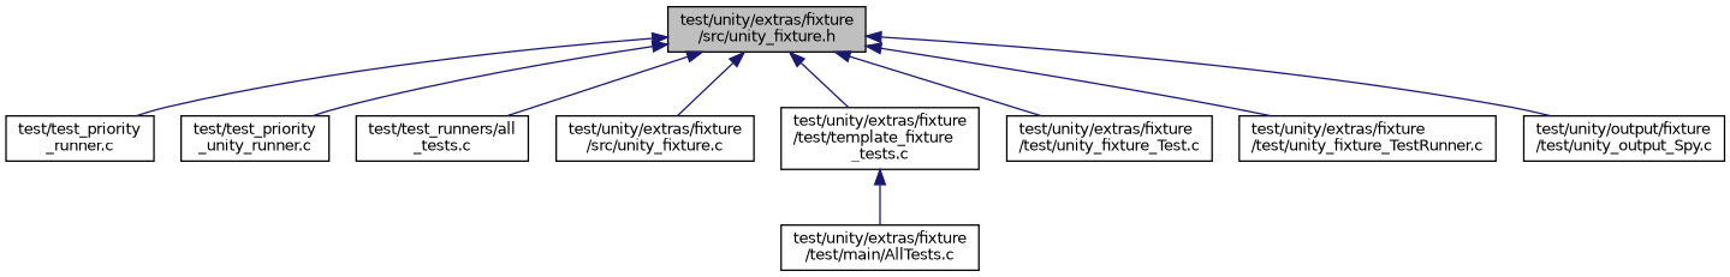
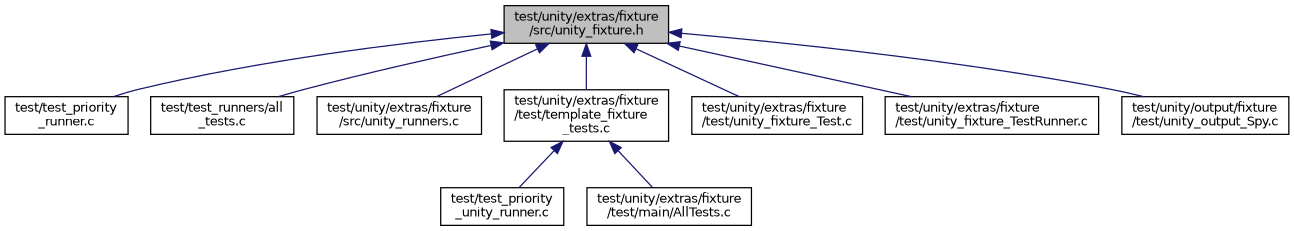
  digraph {
    node [color=black fillcolor=white fontname=Helvetica fontsize=10 shape=record style=filled]
    edge [color=midnightblue dir=back fontname=Helvetica fontsize=10 labelfontname=Helvetica labelfontsize=10 style=solid]
    n1 [fillcolor=grey75 fontcolor=black height=0.2 label="test/unity/extras/fixture\l/src/unity_fixture.h" width=0.4]
    n2 [height=0.2 label="test/test_priority\l_runner.c" width=0.4]
    n3 [height=0.2 label="test/test_priority\l_unity_runner.c" width=0.4]
    n4 [height=0.2 label="test/test_runners/all\l_tests.c" width=0.4]
-   n5 [height=0.2 label="test/unity/extras/fixture\l/src/unity_fixture.c" width=0.4]
+   n5 [height=0.2 label="test/unity/extras/fixture\l/src/unity_runners.c" width=0.4]
    n6 [height=0.2 label="test/unity/extras/fixture\l/test/template_fixture\l_tests.c" width=0.4]
    n7 [height=0.2 label="test/unity/extras/fixture\l/test/unity_fixture_Test.c" width=0.4]
    n8 [height=0.2 label="test/unity/extras/fixture\l/test/unity_fixture_TestRunner.c" width=0.4]
    n9 [height=0.2 label="test/unity/output/fixture\l/test/unity_output_Spy.c" width=0.4]
    n10 [height=0.2 label="test/unity/extras/fixture\l/test/main/AllTests.c" width=0.4]
    n1 -> n2
-   n1 -> n3
+   n6 -> n3
    n1 -> n4
    n1 -> n5
    n1 -> n6
    n1 -> n7
    n1 -> n8
    n1 -> n9
    n6 -> n10
  }
